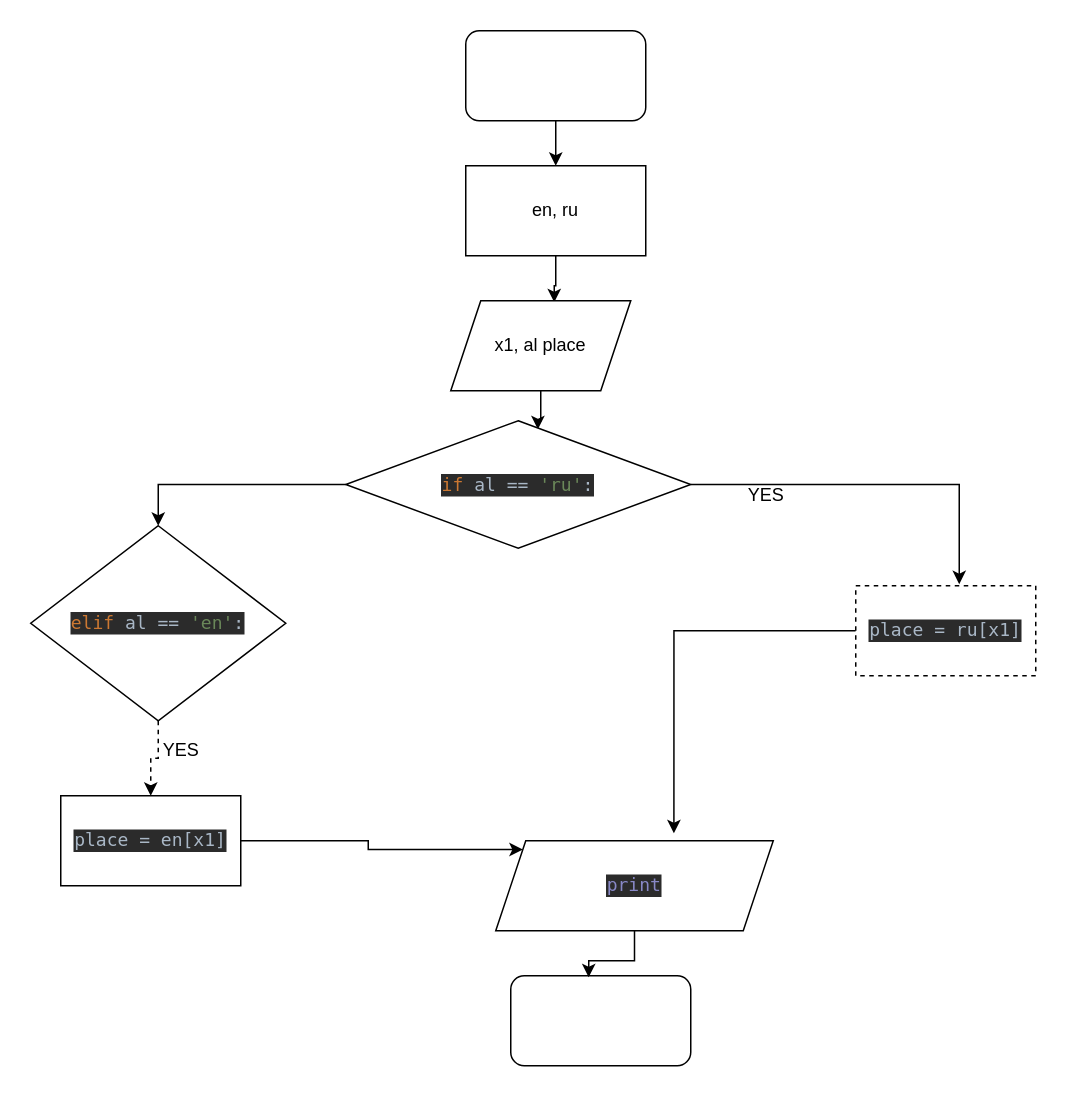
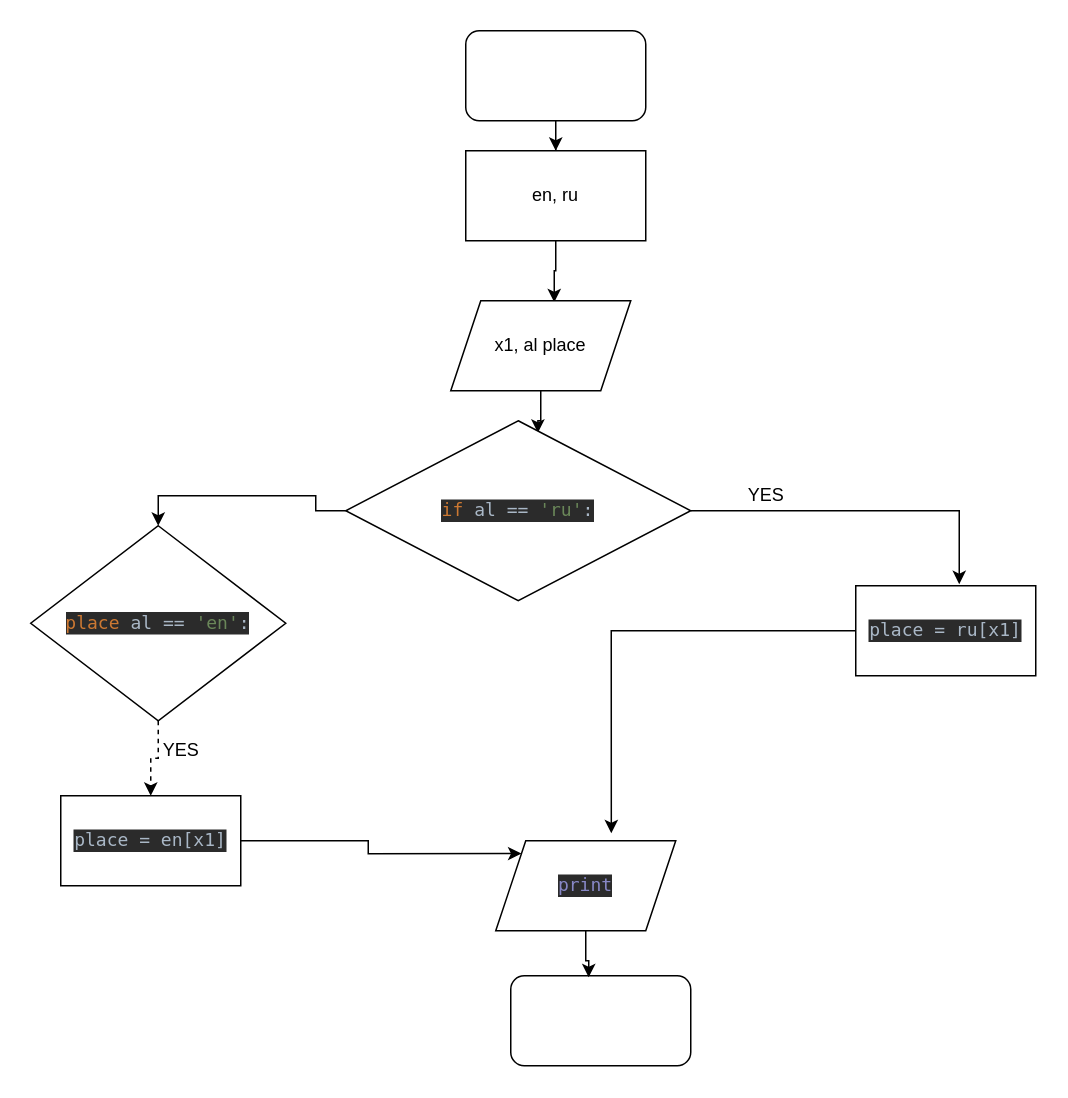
  <mxCell id="0" />
  <mxCell id="1" parent="0" />
  <mxCell id="2" style="edgeStyle=orthogonalEdgeStyle;rounded=0;orthogonalLoop=1;jettySize=auto;html=1;entryX=0.5;entryY=0;entryDx=0;entryDy=0;" edge="1" parent="1" source="3" target="6"><mxGeometry relative="1" as="geometry" /></mxCell>
  <mxCell id="3" value="" style="rounded=1;whiteSpace=wrap;html=1;" vertex="1" parent="1"><mxGeometry x="310" y="20" width="120" height="60" as="geometry" /></mxCell>
  <mxCell id="4" value="" style="rounded=1;whiteSpace=wrap;html=1;" vertex="1" parent="1"><mxGeometry x="340" y="650" width="120" height="60" as="geometry" /></mxCell>
  <mxCell id="5" style="edgeStyle=orthogonalEdgeStyle;rounded=0;orthogonalLoop=1;jettySize=auto;html=1;entryX=0.575;entryY=0.017;entryDx=0;entryDy=0;entryPerimeter=0;" edge="1" parent="1" source="6" target="8"><mxGeometry relative="1" as="geometry" /></mxCell>
- <mxCell id="6" value="en, ru" style="rounded=0;whiteSpace=wrap;html=1;" vertex="1" parent="1"><mxGeometry x="310" y="110" width="120" height="60" as="geometry" /></mxCell>
+ <mxCell id="6" value="en, ru" style="rounded=0;whiteSpace=wrap;html=1;" vertex="1" parent="1"><mxGeometry x="310" y="100" width="120" height="60" as="geometry" /></mxCell>
  <mxCell id="7" style="edgeStyle=orthogonalEdgeStyle;rounded=0;orthogonalLoop=1;jettySize=auto;html=1;entryX=0.557;entryY=0.067;entryDx=0;entryDy=0;entryPerimeter=0;" edge="1" parent="1" source="8" target="11"><mxGeometry relative="1" as="geometry" /></mxCell>
  <mxCell id="8" value="x1, al place" style="shape=parallelogram;perimeter=parallelogramPerimeter;whiteSpace=wrap;html=1;fixedSize=1;" vertex="1" parent="1"><mxGeometry x="300" y="200" width="120" height="60" as="geometry" /></mxCell>
  <mxCell id="9" style="edgeStyle=orthogonalEdgeStyle;rounded=0;orthogonalLoop=1;jettySize=auto;html=1;entryX=0.575;entryY=-0.017;entryDx=0;entryDy=0;entryPerimeter=0;" edge="1" parent="1" source="11" target="13"><mxGeometry relative="1" as="geometry" /></mxCell>
  <mxCell id="10" style="edgeStyle=orthogonalEdgeStyle;rounded=0;orthogonalLoop=1;jettySize=auto;html=1;entryX=0.5;entryY=0;entryDx=0;entryDy=0;" edge="1" parent="1" source="11" target="17"><mxGeometry relative="1" as="geometry" /></mxCell>
- <mxCell id="11" value="&lt;pre style=&quot;background-color: #2b2b2b ; color: #a9b7c6 ; font-family: &amp;#34;jetbrains mono&amp;#34; , monospace ; font-size: 9 8pt&quot;&gt;&lt;span style=&quot;color: #cc7832&quot;&gt;if &lt;/span&gt;al == &lt;span style=&quot;color: #6a8759&quot;&gt;'ru'&lt;/span&gt;:&lt;/pre&gt;" style="rhombus;whiteSpace=wrap;html=1;" vertex="1" parent="1"><mxGeometry x="230" y="280" width="230" height="85" as="geometry" /></mxCell>
+ <mxCell id="11" value="&lt;pre style=&quot;background-color: #2b2b2b ; color: #a9b7c6 ; font-family: &amp;#34;jetbrains mono&amp;#34; , monospace ; font-size: 9 8pt&quot;&gt;&lt;span style=&quot;color: #cc7832&quot;&gt;if &lt;/span&gt;al == &lt;span style=&quot;color: #6a8759&quot;&gt;'ru'&lt;/span&gt;:&lt;/pre&gt;" style="rhombus;whiteSpace=wrap;html=1;" vertex="1" parent="1"><mxGeometry x="230" y="280" width="230" height="120" as="geometry" /></mxCell>
  <mxCell id="12" style="edgeStyle=orthogonalEdgeStyle;rounded=0;orthogonalLoop=1;jettySize=auto;html=1;entryX=0.642;entryY=-0.083;entryDx=0;entryDy=0;entryPerimeter=0;" edge="1" parent="1" source="13" target="19"><mxGeometry relative="1" as="geometry" /></mxCell>
- <mxCell id="13" value="&lt;pre style=&quot;background-color: #2b2b2b ; color: #a9b7c6 ; font-family: &amp;#34;jetbrains mono&amp;#34; , monospace ; font-size: 9 8pt&quot;&gt;place = ru[x1]&lt;/pre&gt;" style="rounded=0;whiteSpace=wrap;html=1;dashed=1;" vertex="1" parent="1"><mxGeometry x="570" y="390" width="120" height="60" as="geometry" /></mxCell>
+ <mxCell id="13" value="&lt;pre style=&quot;background-color: #2b2b2b ; color: #a9b7c6 ; font-family: &amp;#34;jetbrains mono&amp;#34; , monospace ; font-size: 9 8pt&quot;&gt;place = ru[x1]&lt;/pre&gt;" style="rounded=0;whiteSpace=wrap;html=1;" vertex="1" parent="1"><mxGeometry x="570" y="390" width="120" height="60" as="geometry" /></mxCell>
  <mxCell id="14" style="edgeStyle=orthogonalEdgeStyle;rounded=0;orthogonalLoop=1;jettySize=auto;html=1;entryX=0;entryY=0;entryDx=0;entryDy=0;" edge="1" parent="1" source="15" target="19"><mxGeometry relative="1" as="geometry" /></mxCell>
  <mxCell id="15" value="&lt;pre style=&quot;background-color: #2b2b2b ; color: #a9b7c6 ; font-family: &amp;#34;jetbrains mono&amp;#34; , monospace ; font-size: 9 8pt&quot;&gt;place = en[x1]&lt;/pre&gt;" style="rounded=0;whiteSpace=wrap;html=1;" vertex="1" parent="1"><mxGeometry x="40" y="530" width="120" height="60" as="geometry" /></mxCell>
  <mxCell id="16" style="edgeStyle=orthogonalEdgeStyle;rounded=0;orthogonalLoop=1;jettySize=auto;html=1;entryX=0.5;entryY=0;entryDx=0;entryDy=0;dashed=1;" edge="1" parent="1" source="17" target="15"><mxGeometry relative="1" as="geometry" /></mxCell>
- <mxCell id="17" value="&lt;pre style=&quot;background-color: #2b2b2b ; color: #a9b7c6 ; font-family: &amp;#34;jetbrains mono&amp;#34; , monospace ; font-size: 9 8pt&quot;&gt;&lt;span style=&quot;color: #cc7832&quot;&gt;elif &lt;/span&gt;al == &lt;span style=&quot;color: #6a8759&quot;&gt;'en'&lt;/span&gt;:&lt;/pre&gt;" style="rhombus;whiteSpace=wrap;html=1;" vertex="1" parent="1"><mxGeometry x="20" y="350" width="170" height="130" as="geometry" /></mxCell>
+ <mxCell id="17" value="&lt;pre style=&quot;background-color: #2b2b2b ; color: #a9b7c6 ; font-family: &amp;#34;jetbrains mono&amp;#34; , monospace ; font-size: 9 8pt&quot;&gt;&lt;span style=&quot;color: #cc7832&quot;&gt;place &lt;/span&gt;al == &lt;span style=&quot;color: #6a8759&quot;&gt;'en'&lt;/span&gt;:&lt;/pre&gt;" style="rhombus;whiteSpace=wrap;html=1;" vertex="1" parent="1"><mxGeometry x="20" y="350" width="170" height="130" as="geometry" /></mxCell>
  <mxCell id="18" style="edgeStyle=orthogonalEdgeStyle;rounded=0;orthogonalLoop=1;jettySize=auto;html=1;entryX=0.433;entryY=0.017;entryDx=0;entryDy=0;entryPerimeter=0;" edge="1" parent="1" source="19" target="4"><mxGeometry relative="1" as="geometry" /></mxCell>
- <mxCell id="19" value="&lt;pre style=&quot;background-color: #2b2b2b ; color: #a9b7c6 ; font-family: &amp;#34;jetbrains mono&amp;#34; , monospace ; font-size: 9 8pt&quot;&gt;&lt;span style=&quot;color: #8888c6&quot;&gt;print&lt;/span&gt;&lt;/pre&gt;" style="shape=parallelogram;perimeter=parallelogramPerimeter;whiteSpace=wrap;html=1;fixedSize=1;" vertex="1" parent="1"><mxGeometry x="330" y="560" width="185" height="60" as="geometry" /></mxCell>
+ <mxCell id="19" value="&lt;pre style=&quot;background-color: #2b2b2b ; color: #a9b7c6 ; font-family: &amp;#34;jetbrains mono&amp;#34; , monospace ; font-size: 9 8pt&quot;&gt;&lt;span style=&quot;color: #8888c6&quot;&gt;print&lt;/span&gt;&lt;/pre&gt;" style="shape=parallelogram;perimeter=parallelogramPerimeter;whiteSpace=wrap;html=1;fixedSize=1;" vertex="1" parent="1"><mxGeometry x="330" y="560" width="120" height="60" as="geometry" /></mxCell>
  <mxCell id="20" value="YES" style="text;html=1;align=center;verticalAlign=middle;resizable=0;points=[];autosize=1;strokeColor=none;" vertex="1" parent="1"><mxGeometry x="490" y="320" width="40" height="20" as="geometry" /></mxCell>
  <mxCell id="21" value="YES" style="text;html=1;align=center;verticalAlign=middle;resizable=0;points=[];autosize=1;strokeColor=none;" vertex="1" parent="1"><mxGeometry x="100" y="490" width="40" height="20" as="geometry" /></mxCell>
